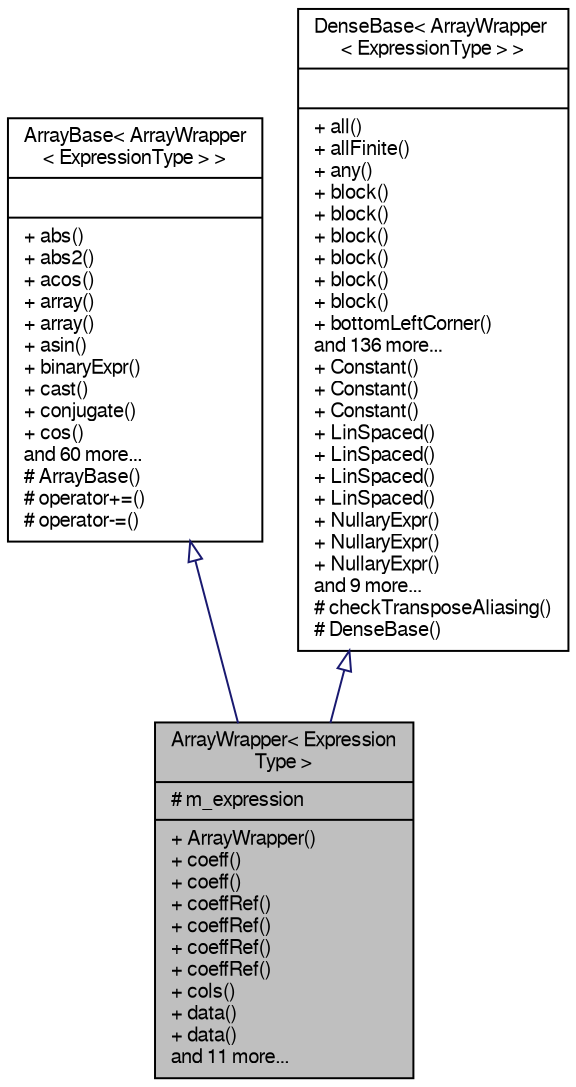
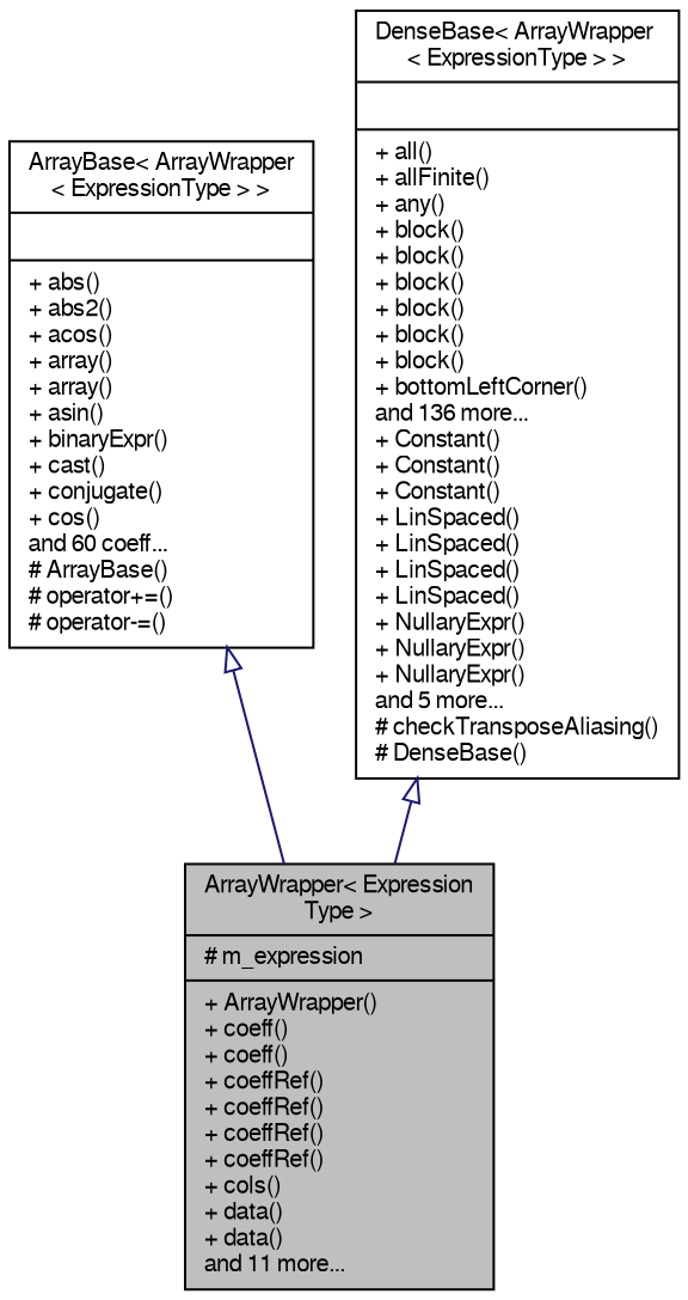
  digraph {
    node [color=black fillcolor=white fontname=FreeSans fontsize=10 shape=record style=filled]
    edge [arrowtail=onormal color=midnightblue dir=back fontname=FreeSans fontsize=10 labelfontname=FreeSans labelfontsize=10 style=solid]
    n1 [fillcolor=grey75 fontcolor=black height=0.2 label="{ArrayWrapper\< Expression\lType \>\n|# m_expression\l|+ ArrayWrapper()\l+ coeff()\l+ coeff()\l+ coeffRef()\l+ coeffRef()\l+ coeffRef()\l+ coeffRef()\l+ cols()\l+ data()\l+ data()\land 11 more...\l}" width=0.4]
-   n2 [height=0.2 label="{ArrayBase\< ArrayWrapper\l\< ExpressionType \> \>\n||+ abs()\l+ abs2()\l+ acos()\l+ array()\l+ array()\l+ asin()\l+ binaryExpr()\l+ cast()\l+ conjugate()\l+ cos()\land 60 more...\l# ArrayBase()\l# operator+=()\l# operator-=()\l}" width=0.4]
-   n3 [height=0.2 label="{DenseBase\< ArrayWrapper\l\< ExpressionType \> \>\n||+ all()\l+ allFinite()\l+ any()\l+ block()\l+ block()\l+ block()\l+ block()\l+ block()\l+ block()\l+ bottomLeftCorner()\land 136 more...\l+ Constant()\l+ Constant()\l+ Constant()\l+ LinSpaced()\l+ LinSpaced()\l+ LinSpaced()\l+ LinSpaced()\l+ NullaryExpr()\l+ NullaryExpr()\l+ NullaryExpr()\land 9 more...\l# checkTransposeAliasing()\l# DenseBase()\l}" width=0.4]
+   n2 [height=0.2 label="{ArrayBase\< ArrayWrapper\l\< ExpressionType \> \>\n||+ abs()\l+ abs2()\l+ acos()\l+ array()\l+ array()\l+ asin()\l+ binaryExpr()\l+ cast()\l+ conjugate()\l+ cos()\land 60 coeff...\l# ArrayBase()\l# operator+=()\l# operator-=()\l}" width=0.4]
+   n3 [height=0.2 label="{DenseBase\< ArrayWrapper\l\< ExpressionType \> \>\n||+ all()\l+ allFinite()\l+ any()\l+ block()\l+ block()\l+ block()\l+ block()\l+ block()\l+ block()\l+ bottomLeftCorner()\land 136 more...\l+ Constant()\l+ Constant()\l+ Constant()\l+ LinSpaced()\l+ LinSpaced()\l+ LinSpaced()\l+ LinSpaced()\l+ NullaryExpr()\l+ NullaryExpr()\l+ NullaryExpr()\land 5 more...\l# checkTransposeAliasing()\l# DenseBase()\l}" width=0.4]
    n2 -> n1
    n3 -> n1
  }
